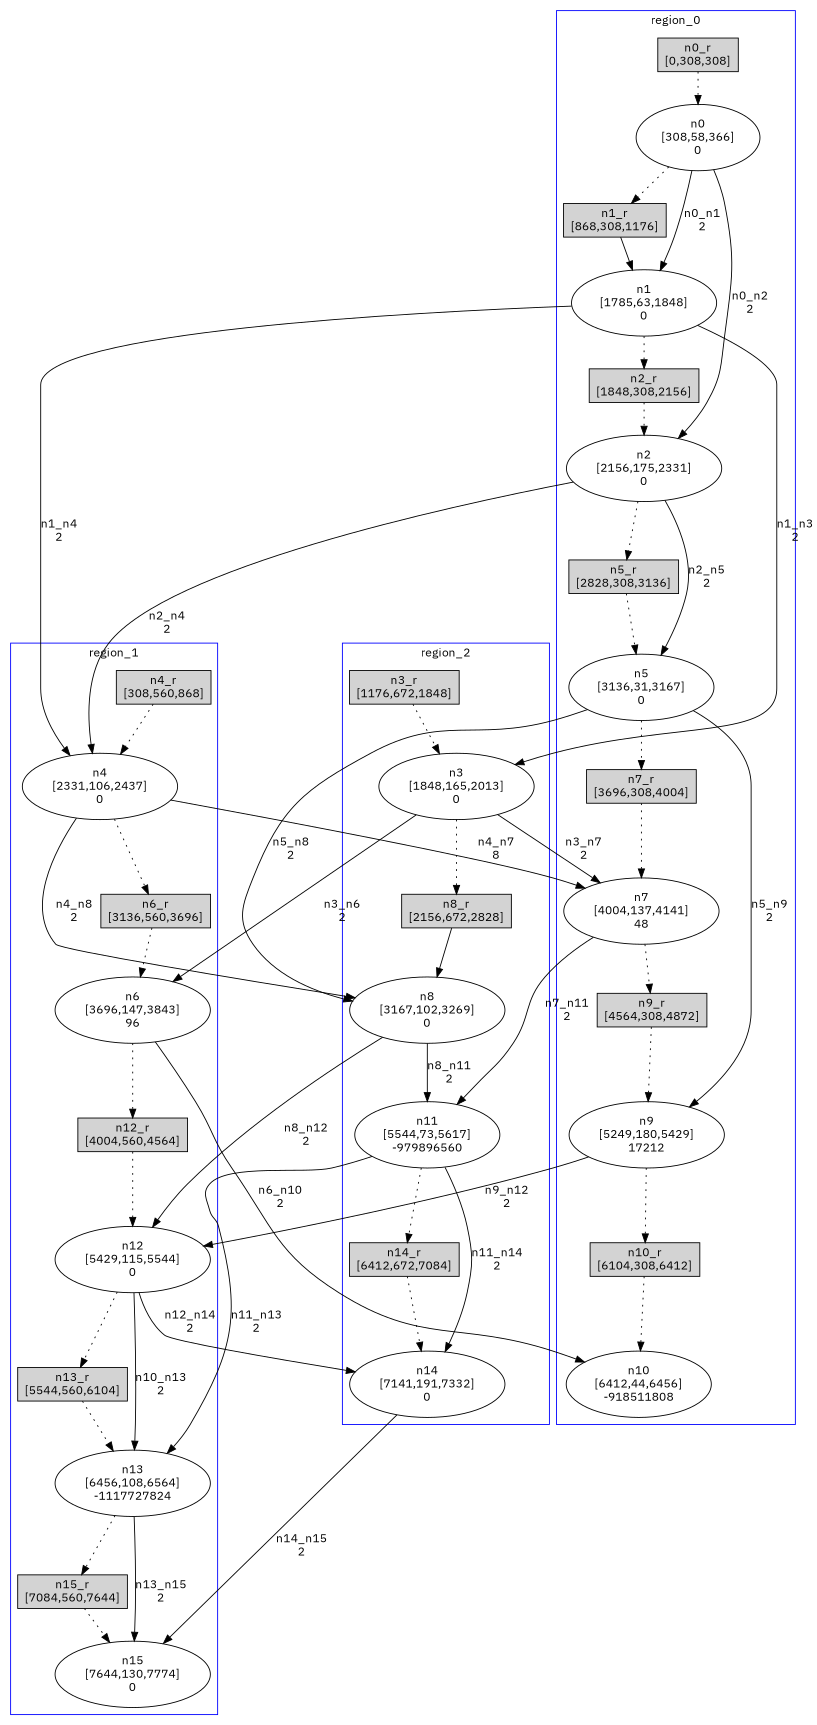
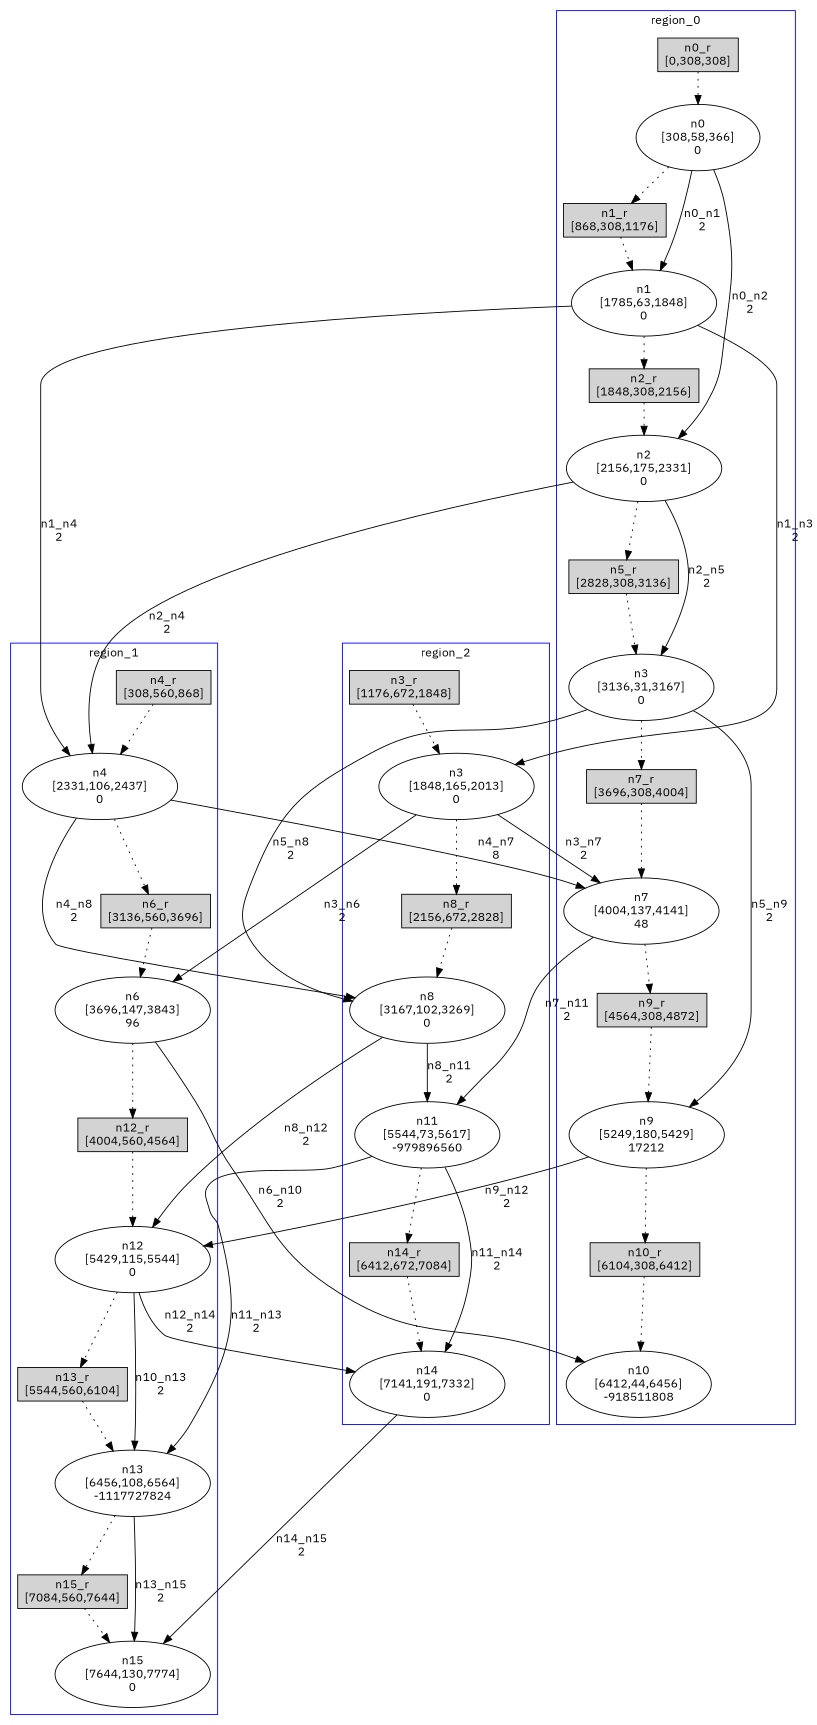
  digraph {
    fontname="IBM Plex Sans"
    node [fontname="IBM Plex Sans"]
    edge [fontname="IBM Plex Sans" style=dotted]
    n1 [label="n0_r\n[0,308,308]" shape=box style=filled]
    n2 [label="n0\n[308,58,366]\n0"]
    n3 [label="n1_r\n[868,308,1176]" shape=box style=filled]
    n4 [label="n1\n[1785,63,1848]\n0"]
    n5 [label="n2_r\n[1848,308,2156]" shape=box style=filled]
    n6 [label="n2\n[2156,175,2331]\n0"]
    n7 [label="n5_r\n[2828,308,3136]" shape=box style=filled]
-   n8 [label="n5\n[3136,31,3167]\n0"]
+   n8 [label="n3\n[3136,31,3167]\n0"]
    n9 [label="n7_r\n[3696,308,4004]" shape=box style=filled]
    n10 [label="n7\n[4004,137,4141]\n48"]
    n11 [label="n9_r\n[4564,308,4872]" shape=box style=filled]
    n12 [label="n9\n[5249,180,5429]\n17212"]
    n13 [label="n10_r\n[6104,308,6412]" shape=box style=filled]
    n14 [label="n10\n[6412,44,6456]\n-918511808"]
    n15 [label="n4_r\n[308,560,868]" shape=box style=filled]
    n16 [label="n4\n[2331,106,2437]\n0"]
    n17 [label="n6_r\n[3136,560,3696]" shape=box style=filled]
    n18 [label="n6\n[3696,147,3843]\n96"]
    n19 [label="n12_r\n[4004,560,4564]" shape=box style=filled]
    n20 [label="n12\n[5429,115,5544]\n0"]
    n21 [label="n13_r\n[5544,560,6104]" shape=box style=filled]
    n22 [label="n13\n[6456,108,6564]\n-1117727824"]
    n23 [label="n15_r\n[7084,560,7644]" shape=box style=filled]
    n24 [label="n15\n[7644,130,7774]\n0"]
    n25 [label="n3_r\n[1176,672,1848]" shape=box style=filled]
    n26 [label="n3\n[1848,165,2013]\n0"]
    n27 [label="n8_r\n[2156,672,2828]" shape=box style=filled]
    n28 [label="n8\n[3167,102,3269]\n0"]
    n29 [label="n11\n[5544,73,5617]\n-979896560"]
    n30 [label="n14_r\n[6412,672,7084]" shape=box style=filled]
    n31 [label="n14\n[7141,191,7332]\n0"]
    subgraph cluster_1 {
      color=blue
      label=region_0
      stytle=filled
      n1
      n2
      n3
      n4
      n5
      n6
      n7
      n8
      n9
      n10
      n11
      n12
      n13
      n14
    }
    subgraph cluster_2 {
      color=blue
      label=region_1
      stytle=filled
      n15
      n16
      n17
      n18
      n19
      n20
      n21
      n22
      n23
      n24
    }
    subgraph cluster_3 {
      color=blue
      label=region_2
      stytle=filled
      n25
      n26
      n27
      n28
      n29
      n30
      n31
    }
    n1 -> n2
    n2 -> n3
    n2 -> n4 [label="n0_n1\n2" style=""]
    n2 -> n6 [label="n0_n2\n2" style=""]
-   n3 -> n4 [style=solid]
+   n3 -> n4
    n4 -> n5
    n4 -> n16 [label="n1_n4\n2" style=""]
    n4 -> n26 [label="n1_n3\n2" style=""]
    n5 -> n6
    n6 -> n7
    n6 -> n8 [label="n2_n5\n2" style=""]
    n6 -> n16 [label="n2_n4\n2" style=""]
    n7 -> n8
    n8 -> n9
    n8 -> n12 [label="n5_n9\n2" style=""]
    n8 -> n28 [label="n5_n8\n2" style=""]
    n9 -> n10
    n10 -> n11
    n10 -> n29 [label="n7_n11\n2" style=""]
    n11 -> n12
    n12 -> n13
    n12 -> n20 [label="n9_n12\n2" style=""]
    n13 -> n14
    n15 -> n16
    n16 -> n10 [label="n4_n7\n8" style=""]
    n16 -> n17
    n16 -> n28 [label="n4_n8\n2" style=""]
    n17 -> n18
    n18 -> n14 [label="n6_n10\n2" style=""]
    n18 -> n19
    n19 -> n20
    n20 -> n21
    n20 -> n22 [label="n10_n13\n2" style=""]
    n20 -> n31 [label="n12_n14\n2" style=""]
    n21 -> n22
    n22 -> n23
    n22 -> n24 [label="n13_n15\n2" style=""]
    n23 -> n24
    n25 -> n26
    n26 -> n10 [label="n3_n7\n2" style=""]
    n26 -> n18 [label="n3_n6\n2" style=""]
    n26 -> n27
-   n27 -> n28 [style=solid]
+   n27 -> n28
    n28 -> n20 [label="n8_n12\n2" style=""]
    n28 -> n29 [label="n8_n11\n2" style=""]
    n29 -> n22 [label="n11_n13\n2" style=""]
    n29 -> n30
    n29 -> n31 [label="n11_n14\n2" style=""]
    n30 -> n31
    n31 -> n24 [label="n14_n15\n2" style=""]
  }
